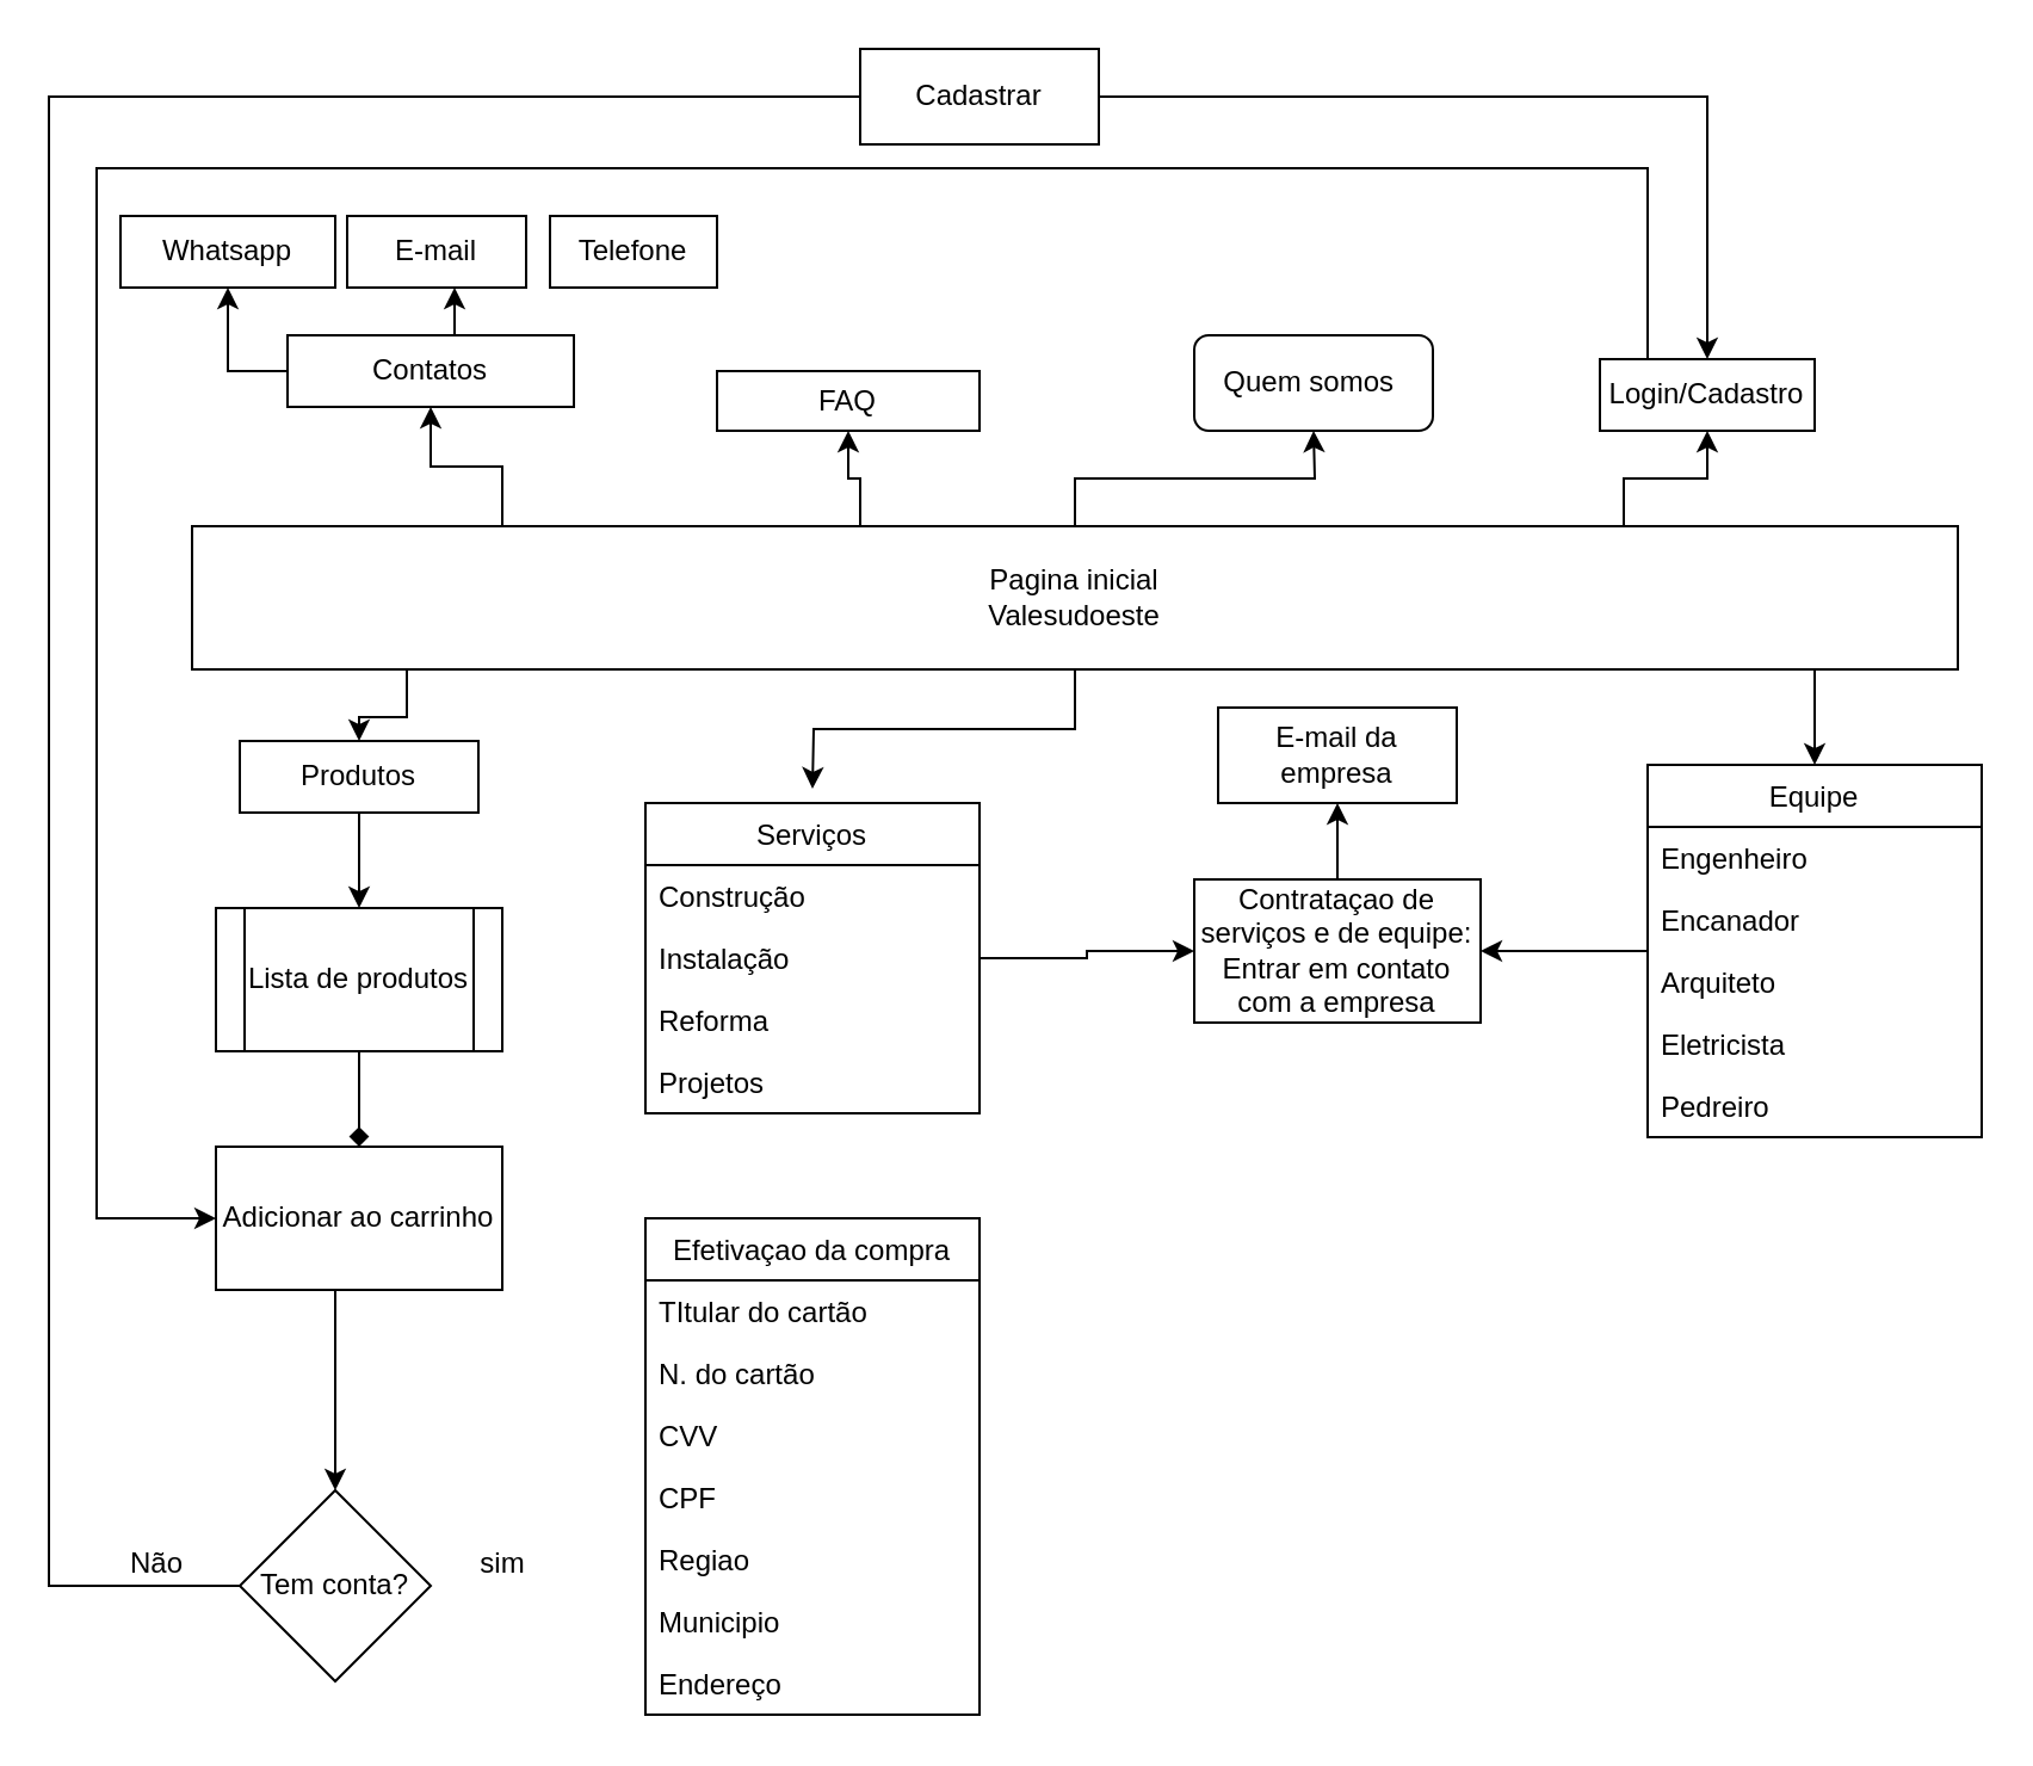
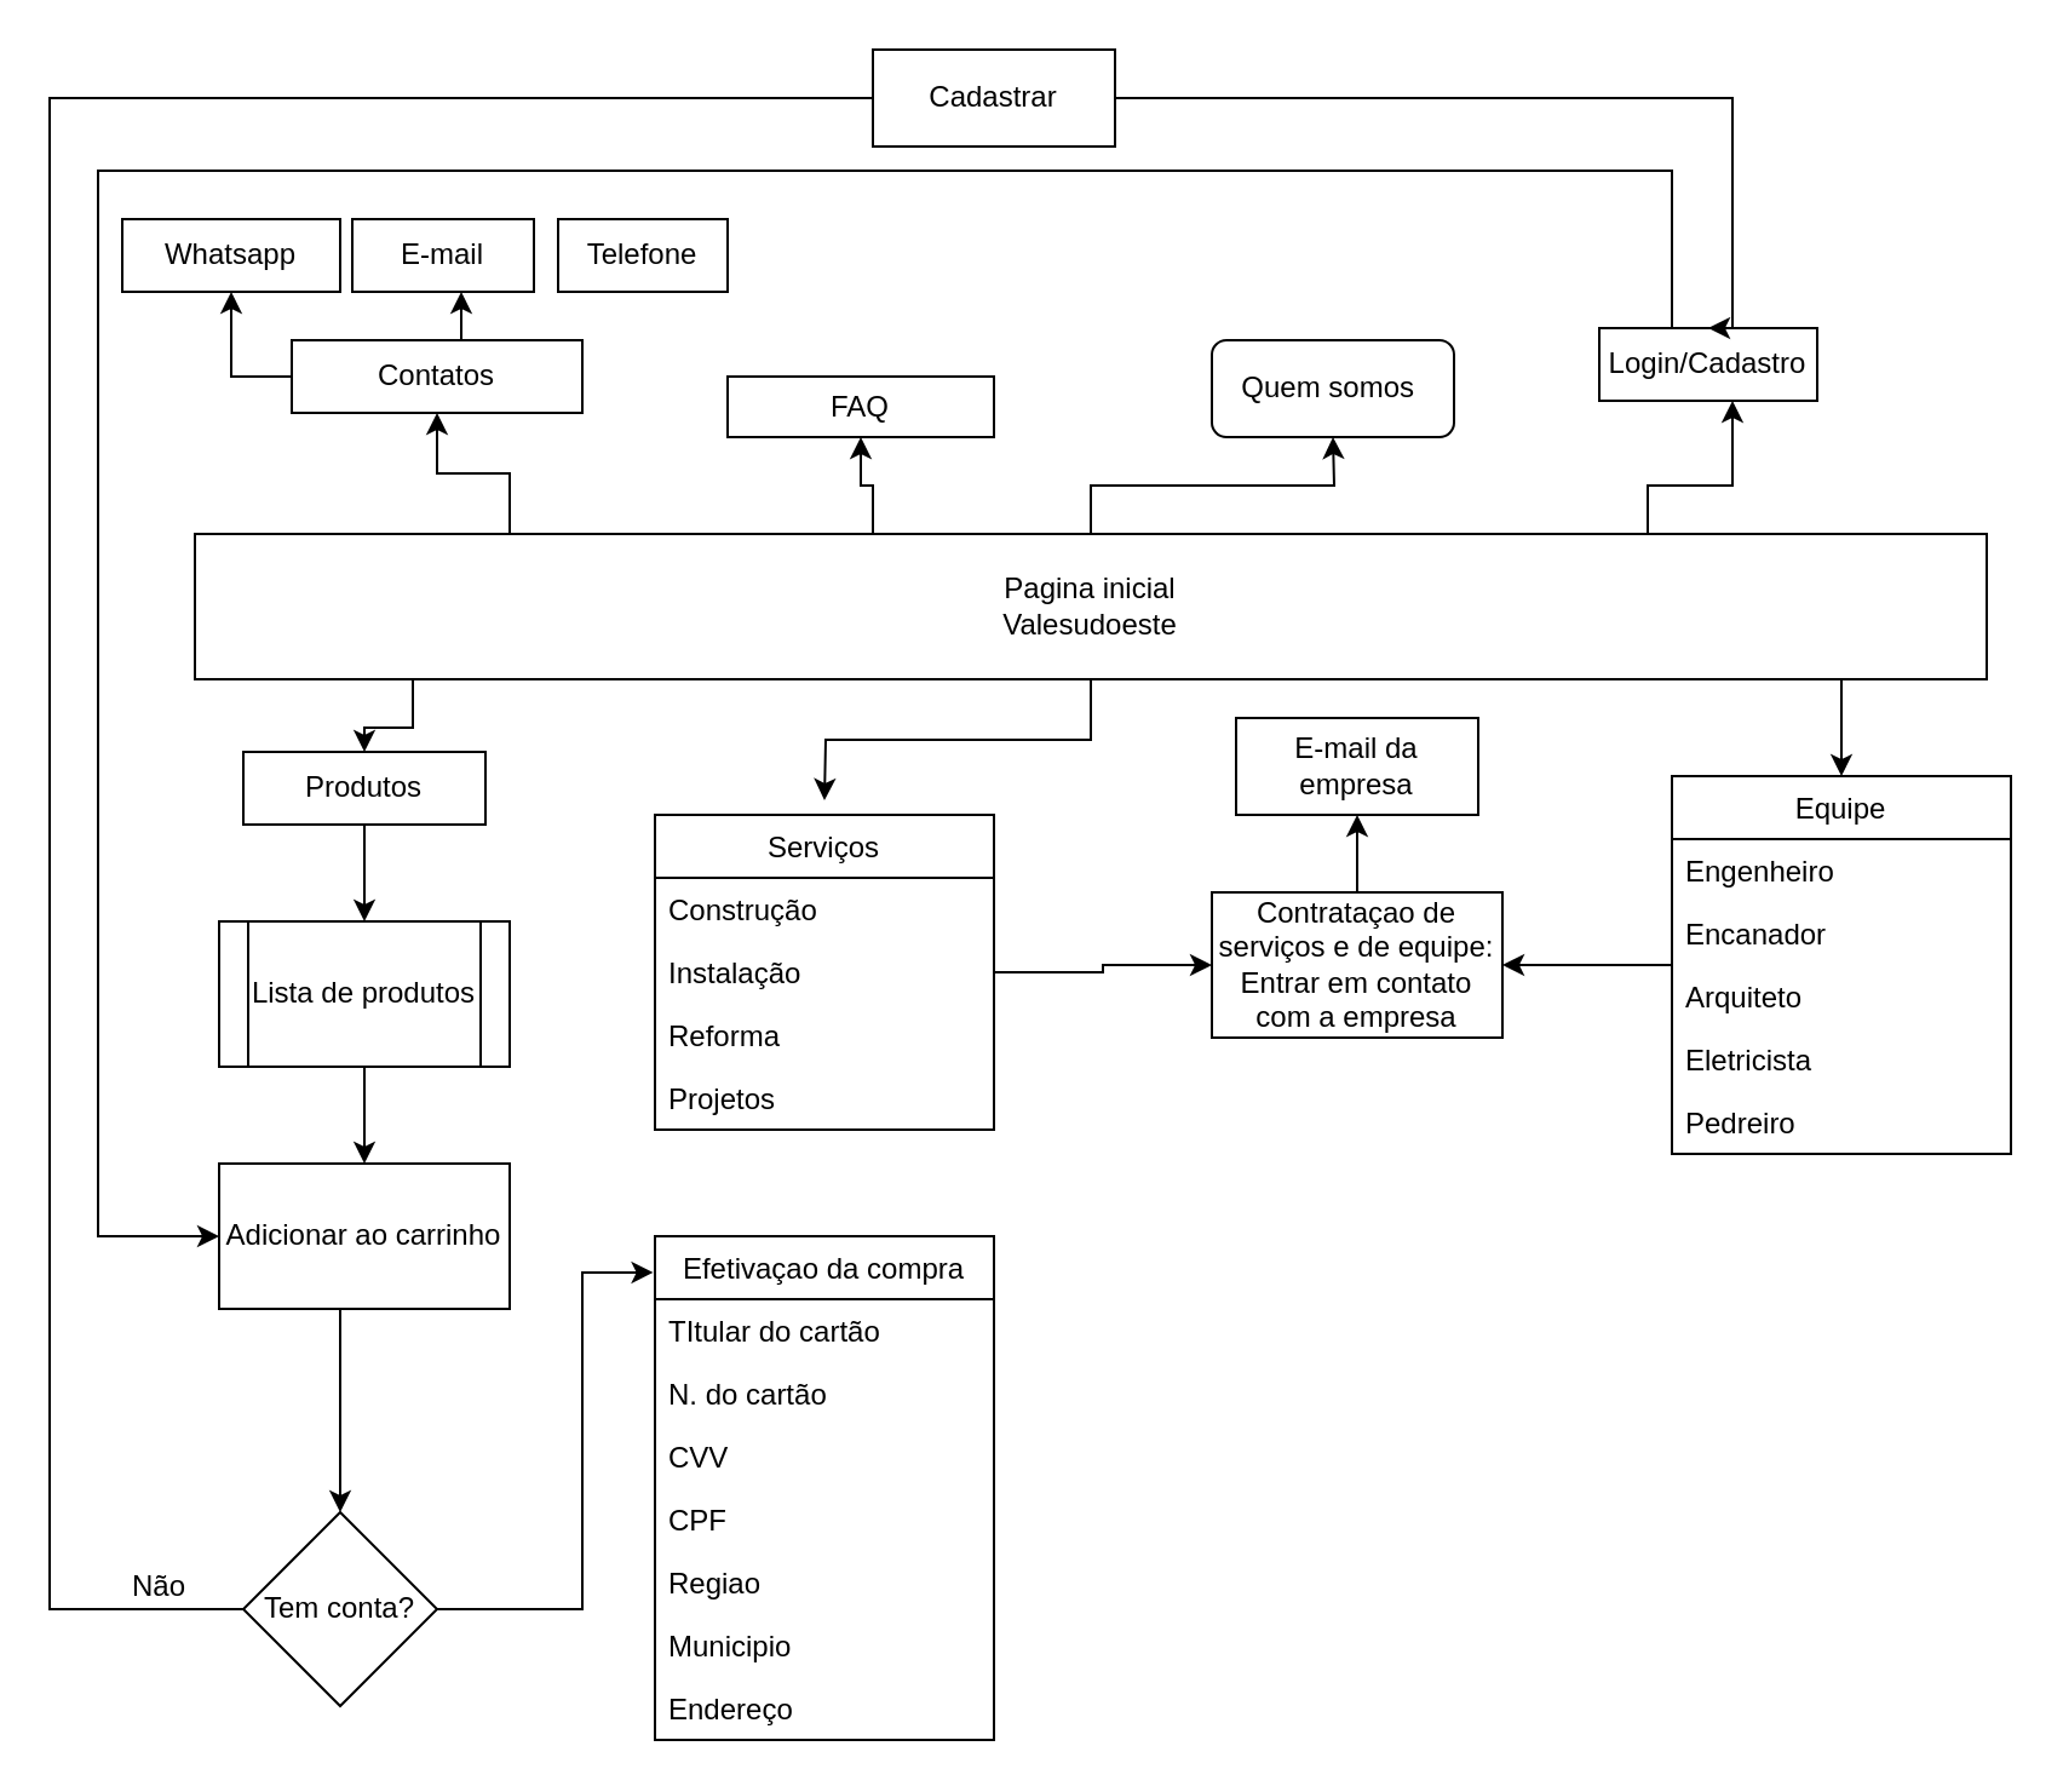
  <mxCell id="0" />
  <mxCell id="1" parent="0" />
  <mxCell id="2" style="edgeStyle=orthogonalEdgeStyle;rounded=0;orthogonalLoop=1;jettySize=auto;html=1;entryX=0.5;entryY=1;entryDx=0;entryDy=0;" edge="1" parent="1" source="9" target="12"><mxGeometry relative="1" as="geometry"><Array as="points"><mxPoint x="210" y="195" /><mxPoint x="180" y="195" /></Array></mxGeometry></mxCell>
  <mxCell id="3" value="" style="edgeStyle=orthogonalEdgeStyle;rounded=0;orthogonalLoop=1;jettySize=auto;html=1;" edge="1" parent="1" source="9" target="16"><mxGeometry relative="1" as="geometry"><Array as="points"><mxPoint x="360" y="200" /><mxPoint x="355" y="200" /></Array></mxGeometry></mxCell>
  <mxCell id="4" value="" style="edgeStyle=orthogonalEdgeStyle;rounded=0;orthogonalLoop=1;jettySize=auto;html=1;" edge="1" parent="1" source="9" target="18"><mxGeometry relative="1" as="geometry"><Array as="points"><mxPoint x="680" y="200" /><mxPoint x="715" y="200" /></Array></mxGeometry></mxCell>
  <mxCell id="5" value="" style="edgeStyle=orthogonalEdgeStyle;rounded=0;orthogonalLoop=1;jettySize=auto;html=1;" edge="1" parent="1" source="9" target="20"><mxGeometry relative="1" as="geometry"><Array as="points"><mxPoint x="170" y="300" /><mxPoint x="150" y="300" /></Array></mxGeometry></mxCell>
  <mxCell id="6" value="" style="edgeStyle=orthogonalEdgeStyle;rounded=0;orthogonalLoop=1;jettySize=auto;html=1;" edge="1" parent="1" source="9"><mxGeometry relative="1" as="geometry"><mxPoint x="340" y="330" as="targetPoint" /></mxGeometry></mxCell>
  <mxCell id="7" style="edgeStyle=orthogonalEdgeStyle;rounded=0;orthogonalLoop=1;jettySize=auto;html=1;entryX=0.5;entryY=0;entryDx=0;entryDy=0;" edge="1" parent="1" source="9" target="38"><mxGeometry relative="1" as="geometry"><Array as="points"><mxPoint x="760" y="290" /><mxPoint x="760" y="290" /></Array></mxGeometry></mxCell>
  <mxCell id="8" style="edgeStyle=orthogonalEdgeStyle;rounded=0;orthogonalLoop=1;jettySize=auto;html=1;" edge="1" parent="1" source="9"><mxGeometry relative="1" as="geometry"><mxPoint x="550" y="180" as="targetPoint" /></mxGeometry></mxCell>
  <mxCell id="9" value="Pagina inicial&lt;br&gt;Valesudoeste" style="rounded=0;whiteSpace=wrap;html=1;" vertex="1" parent="1"><mxGeometry x="80" y="220" width="740" height="60" as="geometry" /></mxCell>
  <mxCell id="10" value="" style="edgeStyle=orthogonalEdgeStyle;rounded=0;orthogonalLoop=1;jettySize=auto;html=1;" edge="1" parent="1" source="12" target="14"><mxGeometry relative="1" as="geometry"><Array as="points"><mxPoint x="190" y="130" /><mxPoint x="190" y="130" /></Array></mxGeometry></mxCell>
  <mxCell id="11" style="edgeStyle=orthogonalEdgeStyle;rounded=0;orthogonalLoop=1;jettySize=auto;html=1;entryX=0.5;entryY=1;entryDx=0;entryDy=0;" edge="1" parent="1" source="12" target="13"><mxGeometry relative="1" as="geometry"><Array as="points"><mxPoint x="95" y="155" /></Array></mxGeometry></mxCell>
  <mxCell id="12" value="Contatos" style="rounded=0;whiteSpace=wrap;html=1;" vertex="1" parent="1"><mxGeometry x="120" y="140" width="120" height="30" as="geometry" /></mxCell>
  <mxCell id="13" value="Whatsapp" style="rounded=0;whiteSpace=wrap;html=1;" vertex="1" parent="1"><mxGeometry x="50" y="90" width="90" height="30" as="geometry" /></mxCell>
  <mxCell id="14" value="E-mail" style="whiteSpace=wrap;html=1;rounded=0;" vertex="1" parent="1"><mxGeometry x="145" y="90" width="75" height="30" as="geometry" /></mxCell>
  <mxCell id="15" value="Telefone" style="whiteSpace=wrap;html=1;rounded=0;" vertex="1" parent="1"><mxGeometry x="230" y="90" width="70" height="30" as="geometry" /></mxCell>
  <mxCell id="16" value="FAQ" style="whiteSpace=wrap;html=1;rounded=0;" vertex="1" parent="1"><mxGeometry x="300" y="155" width="110" height="25" as="geometry" /></mxCell>
  <mxCell id="17" style="edgeStyle=orthogonalEdgeStyle;rounded=0;orthogonalLoop=1;jettySize=auto;html=1;entryX=0;entryY=0.5;entryDx=0;entryDy=0;" edge="1" parent="1" source="18" target="24"><mxGeometry relative="1" as="geometry"><Array as="points"><mxPoint x="690" y="70" /><mxPoint x="40" y="70" /><mxPoint x="40" y="510" /></Array></mxGeometry></mxCell>
- <mxCell id="18" value="Login/Cadastro" style="whiteSpace=wrap;html=1;rounded=0;" vertex="1" parent="1"><mxGeometry x="670" y="150" width="90" height="30" as="geometry" /></mxCell>
+ <mxCell id="18" value="Login/Cadastro" style="whiteSpace=wrap;html=1;rounded=0;" vertex="1" parent="1"><mxGeometry x="660" y="135" width="90" height="30" as="geometry" /></mxCell>
  <mxCell id="19" value="" style="edgeStyle=orthogonalEdgeStyle;rounded=0;orthogonalLoop=1;jettySize=auto;html=1;" edge="1" parent="1" source="20" target="22"><mxGeometry relative="1" as="geometry" /></mxCell>
  <mxCell id="20" value="Produtos" style="whiteSpace=wrap;html=1;rounded=0;" vertex="1" parent="1"><mxGeometry x="100" y="310" width="100" height="30" as="geometry" /></mxCell>
- <mxCell id="21" value="" style="edgeStyle=orthogonalEdgeStyle;rounded=0;orthogonalLoop=1;jettySize=auto;html=1;endArrow=diamond;" edge="1" parent="1" source="22" target="24"><mxGeometry relative="1" as="geometry" /></mxCell>
+ <mxCell id="21" value="" style="edgeStyle=orthogonalEdgeStyle;rounded=0;orthogonalLoop=1;jettySize=auto;html=1;" edge="1" parent="1" source="22" target="24"><mxGeometry relative="1" as="geometry" /></mxCell>
  <mxCell id="22" value="Lista de produtos" style="shape=process;whiteSpace=wrap;html=1;backgroundOutline=1;rounded=0;" vertex="1" parent="1"><mxGeometry x="90" y="380" width="120" height="60" as="geometry" /></mxCell>
  <mxCell id="23" style="edgeStyle=orthogonalEdgeStyle;rounded=0;orthogonalLoop=1;jettySize=auto;html=1;entryX=0.5;entryY=0;entryDx=0;entryDy=0;" edge="1" parent="1" source="24" target="27"><mxGeometry relative="1" as="geometry"><Array as="points"><mxPoint x="140" y="570" /><mxPoint x="140" y="570" /></Array></mxGeometry></mxCell>
  <mxCell id="24" value="Adicionar ao carrinho" style="whiteSpace=wrap;html=1;rounded=0;" vertex="1" parent="1"><mxGeometry x="90" y="480" width="120" height="60" as="geometry" /></mxCell>
  <mxCell id="25" style="edgeStyle=orthogonalEdgeStyle;rounded=0;orthogonalLoop=1;jettySize=auto;html=1;entryX=0.5;entryY=0;entryDx=0;entryDy=0;" edge="1" parent="1" source="27" target="18"><mxGeometry relative="1" as="geometry"><Array as="points"><mxPoint x="20" y="664" /><mxPoint x="20" y="40" /><mxPoint x="715" y="40" /></Array></mxGeometry></mxCell>
+ <mxCell id="26" style="edgeStyle=orthogonalEdgeStyle;rounded=0;orthogonalLoop=1;jettySize=auto;html=1;entryX=-0.005;entryY=0.072;entryDx=0;entryDy=0;entryPerimeter=0;" edge="1" parent="1" source="27" target="46"><mxGeometry relative="1" as="geometry"><Array as="points"><mxPoint x="240" y="664" /><mxPoint x="240" y="525" /></Array></mxGeometry></mxCell>
  <mxCell id="27" value="Tem conta?" style="rhombus;whiteSpace=wrap;html=1;rounded=0;" vertex="1" parent="1"><mxGeometry x="100" y="624" width="80" height="80" as="geometry" /></mxCell>
- <mxCell id="28" value="sim" style="text;html=1;align=center;verticalAlign=middle;resizable=0;points=[];autosize=1;strokeColor=none;fillColor=none;" vertex="1" parent="1"><mxGeometry x="190" y="640" width="40" height="30" as="geometry" /></mxCell>
  <mxCell id="29" value="Não" style="text;html=1;align=center;verticalAlign=middle;resizable=0;points=[];autosize=1;strokeColor=none;fillColor=none;rotation=0;" vertex="1" parent="1"><mxGeometry x="40" y="640" width="50" height="30" as="geometry" /></mxCell>
  <mxCell id="30" value="Cadastrar" style="rounded=0;whiteSpace=wrap;html=1;" vertex="1" parent="1"><mxGeometry x="360" y="20" width="100" height="40" as="geometry" /></mxCell>
  <mxCell id="31" style="edgeStyle=orthogonalEdgeStyle;rounded=0;orthogonalLoop=1;jettySize=auto;html=1;entryX=0;entryY=0.5;entryDx=0;entryDy=0;" edge="1" parent="1" source="32" target="45"><mxGeometry relative="1" as="geometry" /></mxCell>
  <mxCell id="32" value="Serviços" style="swimlane;fontStyle=0;childLayout=stackLayout;horizontal=1;startSize=26;fillColor=none;horizontalStack=0;resizeParent=1;resizeParentMax=0;resizeLast=0;collapsible=1;marginBottom=0;" vertex="1" parent="1"><mxGeometry x="270" y="336" width="140" height="130" as="geometry" /></mxCell>
  <mxCell id="33" value="Construção" style="text;strokeColor=none;fillColor=none;align=left;verticalAlign=top;spacingLeft=4;spacingRight=4;overflow=hidden;rotatable=0;points=[[0,0.5],[1,0.5]];portConstraint=eastwest;" vertex="1" parent="32"><mxGeometry y="26" width="140" height="26" as="geometry" /></mxCell>
  <mxCell id="34" value="Instalação" style="text;strokeColor=none;fillColor=none;align=left;verticalAlign=top;spacingLeft=4;spacingRight=4;overflow=hidden;rotatable=0;points=[[0,0.5],[1,0.5]];portConstraint=eastwest;" vertex="1" parent="32"><mxGeometry y="52" width="140" height="26" as="geometry" /></mxCell>
  <mxCell id="35" value="Reforma" style="text;strokeColor=none;fillColor=none;align=left;verticalAlign=top;spacingLeft=4;spacingRight=4;overflow=hidden;rotatable=0;points=[[0,0.5],[1,0.5]];portConstraint=eastwest;" vertex="1" parent="32"><mxGeometry y="78" width="140" height="26" as="geometry" /></mxCell>
  <mxCell id="36" value="Projetos" style="text;strokeColor=none;fillColor=none;align=left;verticalAlign=top;spacingLeft=4;spacingRight=4;overflow=hidden;rotatable=0;points=[[0,0.5],[1,0.5]];portConstraint=eastwest;" vertex="1" parent="32"><mxGeometry y="104" width="140" height="26" as="geometry" /></mxCell>
  <mxCell id="37" style="edgeStyle=orthogonalEdgeStyle;rounded=0;orthogonalLoop=1;jettySize=auto;html=1;entryX=1;entryY=0.5;entryDx=0;entryDy=0;" edge="1" parent="1" source="38" target="45"><mxGeometry relative="1" as="geometry" /></mxCell>
  <mxCell id="38" value="Equipe" style="swimlane;fontStyle=0;childLayout=stackLayout;horizontal=1;startSize=26;fillColor=none;horizontalStack=0;resizeParent=1;resizeParentMax=0;resizeLast=0;collapsible=1;marginBottom=0;" vertex="1" parent="1"><mxGeometry x="690" y="320" width="140" height="156" as="geometry"><mxRectangle x="660" y="240" width="80" height="30" as="alternateBounds" /></mxGeometry></mxCell>
  <mxCell id="39" value="Engenheiro" style="text;strokeColor=none;fillColor=none;align=left;verticalAlign=top;spacingLeft=4;spacingRight=4;overflow=hidden;rotatable=0;points=[[0,0.5],[1,0.5]];portConstraint=eastwest;" vertex="1" parent="38"><mxGeometry y="26" width="140" height="26" as="geometry" /></mxCell>
  <mxCell id="40" value="Encanador" style="text;strokeColor=none;fillColor=none;align=left;verticalAlign=top;spacingLeft=4;spacingRight=4;overflow=hidden;rotatable=0;points=[[0,0.5],[1,0.5]];portConstraint=eastwest;" vertex="1" parent="38"><mxGeometry y="52" width="140" height="26" as="geometry" /></mxCell>
  <mxCell id="41" value="Arquiteto" style="text;strokeColor=none;fillColor=none;align=left;verticalAlign=top;spacingLeft=4;spacingRight=4;overflow=hidden;rotatable=0;points=[[0,0.5],[1,0.5]];portConstraint=eastwest;" vertex="1" parent="38"><mxGeometry y="78" width="140" height="26" as="geometry" /></mxCell>
  <mxCell id="42" value="Eletricista" style="text;strokeColor=none;fillColor=none;align=left;verticalAlign=top;spacingLeft=4;spacingRight=4;overflow=hidden;rotatable=0;points=[[0,0.5],[1,0.5]];portConstraint=eastwest;" vertex="1" parent="38"><mxGeometry y="104" width="140" height="26" as="geometry" /></mxCell>
  <mxCell id="43" value="Pedreiro" style="text;strokeColor=none;fillColor=none;align=left;verticalAlign=top;spacingLeft=4;spacingRight=4;overflow=hidden;rotatable=0;points=[[0,0.5],[1,0.5]];portConstraint=eastwest;" vertex="1" parent="38"><mxGeometry y="130" width="140" height="26" as="geometry" /></mxCell>
  <mxCell id="44" value="" style="edgeStyle=orthogonalEdgeStyle;rounded=0;orthogonalLoop=1;jettySize=auto;html=1;" edge="1" parent="1" source="45" target="55"><mxGeometry relative="1" as="geometry" /></mxCell>
  <mxCell id="45" value="Contrataçao de serviços e de equipe: Entrar em contato com a empresa" style="whiteSpace=wrap;html=1;fillColor=none;fontStyle=0;startSize=26;" vertex="1" parent="1"><mxGeometry x="500" y="368" width="120" height="60" as="geometry" /></mxCell>
  <mxCell id="46" value="Efetivaçao da compra" style="swimlane;fontStyle=0;childLayout=stackLayout;horizontal=1;startSize=26;fillColor=none;horizontalStack=0;resizeParent=1;resizeParentMax=0;resizeLast=0;collapsible=1;marginBottom=0;" vertex="1" parent="1"><mxGeometry x="270" y="510" width="140" height="208" as="geometry" /></mxCell>
  <mxCell id="47" value="TItular do cartão" style="text;strokeColor=none;fillColor=none;align=left;verticalAlign=top;spacingLeft=4;spacingRight=4;overflow=hidden;rotatable=0;points=[[0,0.5],[1,0.5]];portConstraint=eastwest;" vertex="1" parent="46"><mxGeometry y="26" width="140" height="26" as="geometry" /></mxCell>
  <mxCell id="48" value="N. do cartão" style="text;strokeColor=none;fillColor=none;align=left;verticalAlign=top;spacingLeft=4;spacingRight=4;overflow=hidden;rotatable=0;points=[[0,0.5],[1,0.5]];portConstraint=eastwest;" vertex="1" parent="46"><mxGeometry y="52" width="140" height="26" as="geometry" /></mxCell>
  <mxCell id="49" value="CVV" style="text;strokeColor=none;fillColor=none;align=left;verticalAlign=top;spacingLeft=4;spacingRight=4;overflow=hidden;rotatable=0;points=[[0,0.5],[1,0.5]];portConstraint=eastwest;" vertex="1" parent="46"><mxGeometry y="78" width="140" height="26" as="geometry" /></mxCell>
  <mxCell id="50" value="CPF" style="text;strokeColor=none;fillColor=none;align=left;verticalAlign=top;spacingLeft=4;spacingRight=4;overflow=hidden;rotatable=0;points=[[0,0.5],[1,0.5]];portConstraint=eastwest;" vertex="1" parent="46"><mxGeometry y="104" width="140" height="26" as="geometry" /></mxCell>
  <mxCell id="51" value="Regiao" style="text;strokeColor=none;fillColor=none;align=left;verticalAlign=top;spacingLeft=4;spacingRight=4;overflow=hidden;rotatable=0;points=[[0,0.5],[1,0.5]];portConstraint=eastwest;" vertex="1" parent="46"><mxGeometry y="130" width="140" height="26" as="geometry" /></mxCell>
  <mxCell id="52" value="Municipio" style="text;strokeColor=none;fillColor=none;align=left;verticalAlign=top;spacingLeft=4;spacingRight=4;overflow=hidden;rotatable=0;points=[[0,0.5],[1,0.5]];portConstraint=eastwest;" vertex="1" parent="46"><mxGeometry y="156" width="140" height="26" as="geometry" /></mxCell>
  <mxCell id="53" value="Endereço" style="text;strokeColor=none;fillColor=none;align=left;verticalAlign=top;spacingLeft=4;spacingRight=4;overflow=hidden;rotatable=0;points=[[0,0.5],[1,0.5]];portConstraint=eastwest;" vertex="1" parent="46"><mxGeometry y="182" width="140" height="26" as="geometry" /></mxCell>
  <mxCell id="54" value="Quem somos&amp;nbsp;" style="rounded=1;whiteSpace=wrap;html=1;" vertex="1" parent="1"><mxGeometry x="500" y="140" width="100" height="40" as="geometry" /></mxCell>
  <mxCell id="55" value="E-mail da empresa" style="whiteSpace=wrap;html=1;fillColor=none;fontStyle=0;startSize=26;" vertex="1" parent="1"><mxGeometry x="510" y="296" width="100" height="40" as="geometry" /></mxCell>
